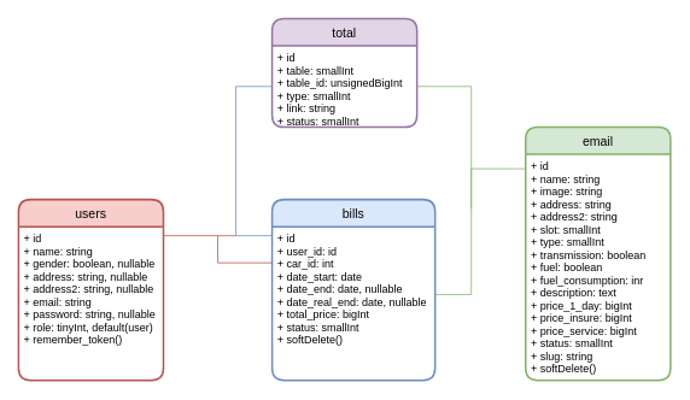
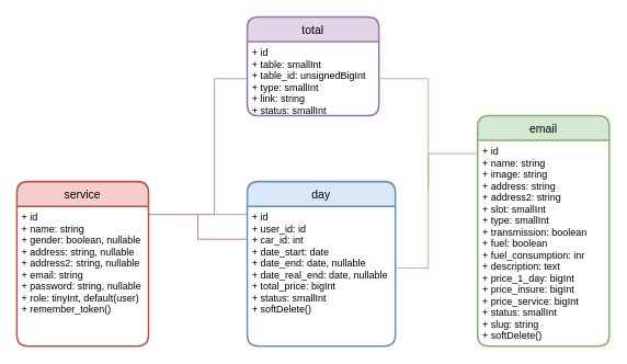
  <mxCell id="0" />
  <mxCell id="1" parent="0" />
- <mxCell id="2" value="users" style="swimlane;childLayout=stackLayout;horizontal=1;startSize=30;horizontalStack=0;rounded=1;fontSize=14;fontStyle=0;strokeWidth=2;resizeParent=0;resizeLast=1;shadow=0;dashed=0;align=center;gradientDirection=north;fillColor=#f8cecc;strokeColor=#b85450;" parent="1" vertex="1"><mxGeometry x="20" y="220" width="160" height="200" as="geometry" /></mxCell>
+ <mxCell id="2" value="service" style="swimlane;childLayout=stackLayout;horizontal=1;startSize=30;horizontalStack=0;rounded=1;fontSize=14;fontStyle=0;strokeWidth=2;resizeParent=0;resizeLast=1;shadow=0;dashed=0;align=center;gradientDirection=north;fillColor=#f8cecc;strokeColor=#b85450;" parent="1" vertex="1"><mxGeometry x="20" y="220" width="160" height="200" as="geometry" /></mxCell>
  <mxCell id="3" value="+ id&#10;+ name: string&#10;+ gender: boolean, nullable&#10;+ address: string, nullable&#10;+ address2: string, nullable&#10;+ email: string&#10;+ password: string, nullable&#10;+ role: tinyInt, default(user)&#10;+ remember_token() " style="align=left;strokeColor=none;fillColor=none;spacingLeft=4;fontSize=12;verticalAlign=top;resizable=0;rotatable=0;part=1;" parent="2" vertex="1"><mxGeometry y="30" width="160" height="170" as="geometry" /></mxCell>
- <mxCell id="4" value="bills" style="swimlane;childLayout=stackLayout;horizontal=1;startSize=30;horizontalStack=0;rounded=1;fontSize=14;fontStyle=0;strokeWidth=2;resizeParent=0;resizeLast=1;shadow=0;dashed=0;align=center;gradientDirection=north;fillColor=#dae8fc;strokeColor=#6c8ebf;" parent="1" vertex="1"><mxGeometry x="300" y="220" width="180" height="200" as="geometry" /></mxCell>
+ <mxCell id="4" value="day" style="swimlane;childLayout=stackLayout;horizontal=1;startSize=30;horizontalStack=0;rounded=1;fontSize=14;fontStyle=0;strokeWidth=2;resizeParent=0;resizeLast=1;shadow=0;dashed=0;align=center;gradientDirection=north;fillColor=#dae8fc;strokeColor=#6c8ebf;" parent="1" vertex="1"><mxGeometry x="300" y="220" width="180" height="200" as="geometry" /></mxCell>
  <mxCell id="5" value="+ id&#10;+ user_id: id&#10;+ car_id: int&#10;+ date_start: date&#10;+ date_end: date, nullable&#10;+ date_real_end: date, nullable&#10;+ total_price: bigInt&#10;+ status: smallInt&#10;+ softDelete()&#10;" style="align=left;strokeColor=none;fillColor=none;spacingLeft=4;fontSize=12;verticalAlign=top;resizable=0;rotatable=0;part=1;" parent="4" vertex="1"><mxGeometry y="30" width="180" height="150" as="geometry" /></mxCell>
  <mxCell id="6" value="&#10;" style="align=left;strokeColor=none;fillColor=none;spacingLeft=4;fontSize=12;verticalAlign=top;resizable=0;rotatable=0;part=1;" parent="4" vertex="1"><mxGeometry y="180" width="180" height="20" as="geometry" /></mxCell>
  <mxCell id="7" value="email" style="swimlane;childLayout=stackLayout;horizontal=1;startSize=30;horizontalStack=0;rounded=1;fontSize=14;fontStyle=0;strokeWidth=2;resizeParent=0;resizeLast=1;shadow=0;dashed=0;align=center;gradientDirection=north;fillColor=#d5e8d4;strokeColor=#82b366;" parent="1" vertex="1"><mxGeometry x="580" y="140" width="160" height="280" as="geometry" /></mxCell>
  <mxCell id="8" value="+ id&#10;+ name: string&#10;+ image: string&#10;+ address: string&#10;+ address2: string&#10;+ slot: smallInt&#10;+ type: smallInt&#10;+ transmission: boolean&#10;+ fuel: boolean&#10;+ fuel_consumption: inr&#10;+ description: text&#10;+ price_1_day: bigInt&#10;+ price_insure: bigInt&#10;+ price_service: bigInt&#10;+ status: smallInt&#10;+ slug: string&#10;+ softDelete()" style="align=left;strokeColor=none;fillColor=none;spacingLeft=4;fontSize=12;verticalAlign=top;resizable=0;rotatable=0;part=1;" parent="7" vertex="1"><mxGeometry y="30" width="160" height="250" as="geometry" /></mxCell>
  <mxCell id="9" value="total" style="swimlane;childLayout=stackLayout;horizontal=1;startSize=30;horizontalStack=0;rounded=1;fontSize=14;fontStyle=0;strokeWidth=2;resizeParent=0;resizeLast=1;shadow=0;dashed=0;align=center;gradientDirection=north;fillColor=#e1d5e7;strokeColor=#9673a6;" parent="1" vertex="1"><mxGeometry x="300" y="20" width="160" height="120" as="geometry" /></mxCell>
  <mxCell id="10" value="+ id&#10;+ table: smallInt&#10;+ table_id: unsignedBigInt&#10;+ type: smallInt&#10;+ link: string&#10;+ status: smallInt" style="align=left;strokeColor=none;fillColor=none;spacingLeft=4;fontSize=12;verticalAlign=top;resizable=0;rotatable=0;part=1;" parent="9" vertex="1"><mxGeometry y="30" width="160" height="90" as="geometry" /></mxCell>
  <mxCell id="11" value="" style="endArrow=none;html=1;rounded=0;exitX=1;exitY=0.5;exitDx=0;exitDy=0;entryX=0.004;entryY=0.064;entryDx=0;entryDy=0;entryPerimeter=0;fillColor=#d5e8d4;strokeColor=#82b366;" parent="1" source="5" target="8" edge="1"><mxGeometry width="50" height="50" relative="1" as="geometry"><mxPoint x="280" y="340" as="sourcePoint" /><mxPoint x="330" y="290" as="targetPoint" /><Array as="points"><mxPoint x="520" y="325" /><mxPoint x="520" y="186" /></Array></mxGeometry></mxCell>
  <mxCell id="12" value="" style="endArrow=none;html=1;rounded=0;fillColor=#f8cecc;strokeColor=#b85450;" parent="1" edge="1"><mxGeometry width="50" height="50" relative="1" as="geometry"><mxPoint x="180" y="260" as="sourcePoint" /><mxPoint x="240" y="290" as="targetPoint" /><Array as="points"><mxPoint x="240" y="260" /></Array></mxGeometry></mxCell>
  <mxCell id="13" value="" style="endArrow=none;html=1;rounded=0;fillColor=#f8cecc;strokeColor=#b85450;" parent="1" edge="1"><mxGeometry width="50" height="50" relative="1" as="geometry"><mxPoint x="240" y="290" as="sourcePoint" /><mxPoint x="300" y="290" as="targetPoint" /></mxGeometry></mxCell>
  <mxCell id="14" value="" style="endArrow=none;html=1;rounded=0;fillColor=#d5e8d4;strokeColor=#82b366;entryX=1;entryY=0.5;entryDx=0;entryDy=0;" parent="1" target="10" edge="1"><mxGeometry width="50" height="50" relative="1" as="geometry"><mxPoint x="520" y="230" as="sourcePoint" /><mxPoint x="500" y="60" as="targetPoint" /><Array as="points"><mxPoint x="520" y="95" /></Array></mxGeometry></mxCell>
  <mxCell id="15" value="" style="endArrow=none;html=1;rounded=0;entryX=0;entryY=0.5;entryDx=0;entryDy=0;fillColor=#dae8fc;strokeColor=#6c8ebf;" parent="1" target="10" edge="1"><mxGeometry width="50" height="50" relative="1" as="geometry"><mxPoint x="300" y="260" as="sourcePoint" /><mxPoint x="290" y="120" as="targetPoint" /><Array as="points"><mxPoint x="260" y="260" /><mxPoint x="260" y="95" /></Array></mxGeometry></mxCell>
  <mxCell id="16" value="" style="endArrow=none;html=1;rounded=0;fillColor=#f8cecc;strokeColor=#b85450;" parent="1" edge="1"><mxGeometry width="50" height="50" relative="1" as="geometry"><mxPoint x="240" y="260" as="sourcePoint" /><mxPoint x="260" y="260" as="targetPoint" /></mxGeometry></mxCell>
